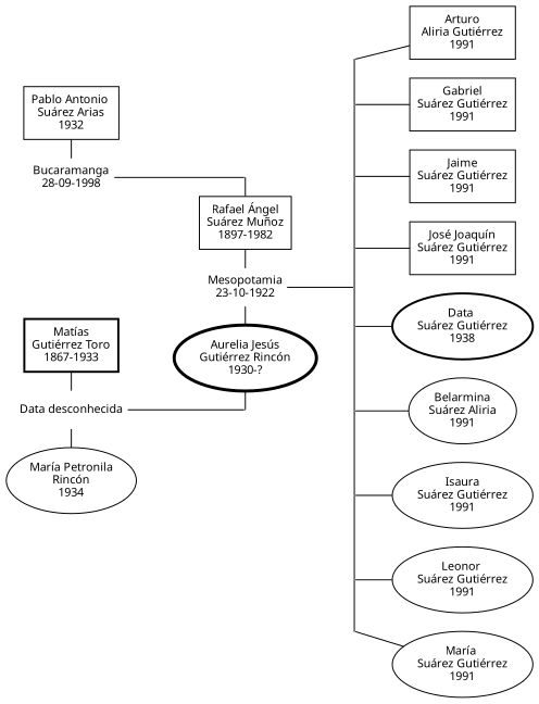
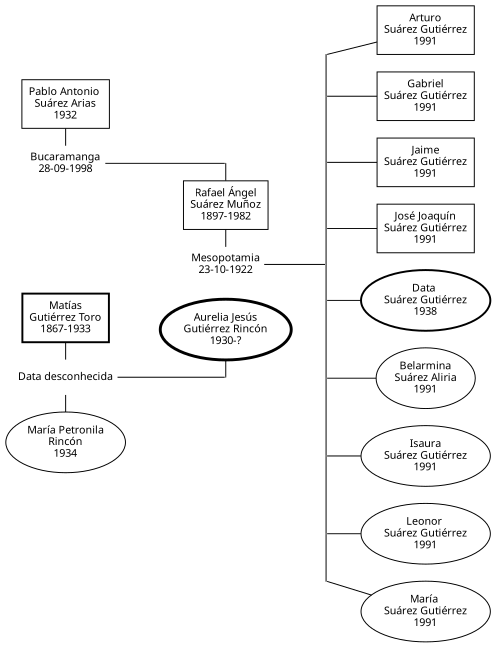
  digraph {
    compound=true
    rankdir=LR
    node [fontname="Helvetic Neue LT Std" fontsize=11 margin=0.05 penwidth=1.0 shape=point]
    edge [dir=none]
    n1 [label="Pablo Antonio \nSuárez Arias\n1932" margin=0.1 shape=box]
    n2 [label="Bucaramanga\n28-09-1998" shape=plaintext]
    n3 [label="Matías\nGutiérrez Toro\n1867-1933" margin=0.1 penwidth=2.0 shape=box]
    n4 [label="Data desconhecida" shape=plaintext]
    n5 [label="María Petronila\nRincón\n1934" shape=oval]
    n6 [label="Rafael Ángel\nSuárez Muñoz\n1897-1982" margin=0.1 shape=box width=0]
    n7 [label="Mesopotamia\n23-10-1922" shape=plaintext width=0]
    n8 [label="Aurelia Jesús\nGutiérrez Rincón\n1930-?" penwidth=3.0 shape=oval width=0]
    MjgrChild [width=0]
    RasmChild [width=0]
    RasmMjgrChildren [width=0 margin=""]
    AsgChild [width=0 margin=""]
    ArsgChild [width=0 margin=""]
    GsgChild [width=0 margin=""]
    JsgChild [width=0 margin=""]
    JjsgChild [width=0 margin=""]
    BsgChild [width=0 margin=""]
    IsgChild [width=0 margin=""]
    LsgChild [width=0 margin=""]
    MsgChild [width=0 margin=""]
-   n21 [label="Arturo\nAliria Gutiérrez\n1991" margin=0.1 shape=box]
+   n21 [label="Arturo\nSuárez Gutiérrez\n1991" margin=0.1 shape=box]
    n22 [label="Gabriel\nSuárez Gutiérrez\n1991" margin=0.1 shape=box]
    n23 [label="Jaime\nSuárez Gutiérrez\n1991" margin=0.1 shape=box]
    n24 [label="José Joaquín\nSuárez Gutiérrez\n1991" margin=0.1 shape=box]
    n25 [label="Data \nSuárez Gutiérrez\n1938" penwidth=2.0 shape=oval]
    n26 [label="Belarmina\nSuárez Aliria\n1991" shape=oval]
    n27 [label="Isaura\nSuárez Gutiérrez\n1991" shape=oval]
    n28 [label="Leonor \nSuárez Gutiérrez\n1991" shape=oval]
    n29 [label="María \nSuárez Gutiérrez\n1991" shape=oval]
    subgraph sub_1 {
      rank=same
      n1
      n2
      n3
      n4
      n5
    }
    subgraph sub_2 {
      rank=same
      n6
      n7
      n8
      MjgrChild
      RasmChild
    }
    subgraph sub_3 {
      rank=same
      RasmMjgrChildren
      AsgChild
      ArsgChild
      GsgChild
      JsgChild
      JjsgChild
      BsgChild
      IsgChild
      LsgChild
      MsgChild
    }
    subgraph sub_4 {
      rank=same
      n21
      n22
      n23
      n24
      n25
      n26
      n27
      n28
      n29
    }
    n1 -> n2
    n2 -> RasmChild
    n3 -> n4
    n4 -> n5
    n4 -> MjgrChild
    n6 -> n7
-   n7 -> n8
    n7 -> RasmMjgrChildren
    n8 -> MjgrChild
    RasmChild -> n6
    RasmMjgrChildren -> AsgChild
    AsgChild -> BsgChild
    AsgChild -> n25
    ArsgChild -> GsgChild
    ArsgChild -> n21
    GsgChild -> JsgChild
    GsgChild -> n22
    JsgChild -> JjsgChild
    JsgChild -> n23
    JjsgChild -> RasmMjgrChildren
    JjsgChild -> n24
    BsgChild -> IsgChild
    BsgChild -> n26
    IsgChild -> LsgChild
    IsgChild -> n27
    LsgChild -> MsgChild
    LsgChild -> n28
    MsgChild -> n29
  }
